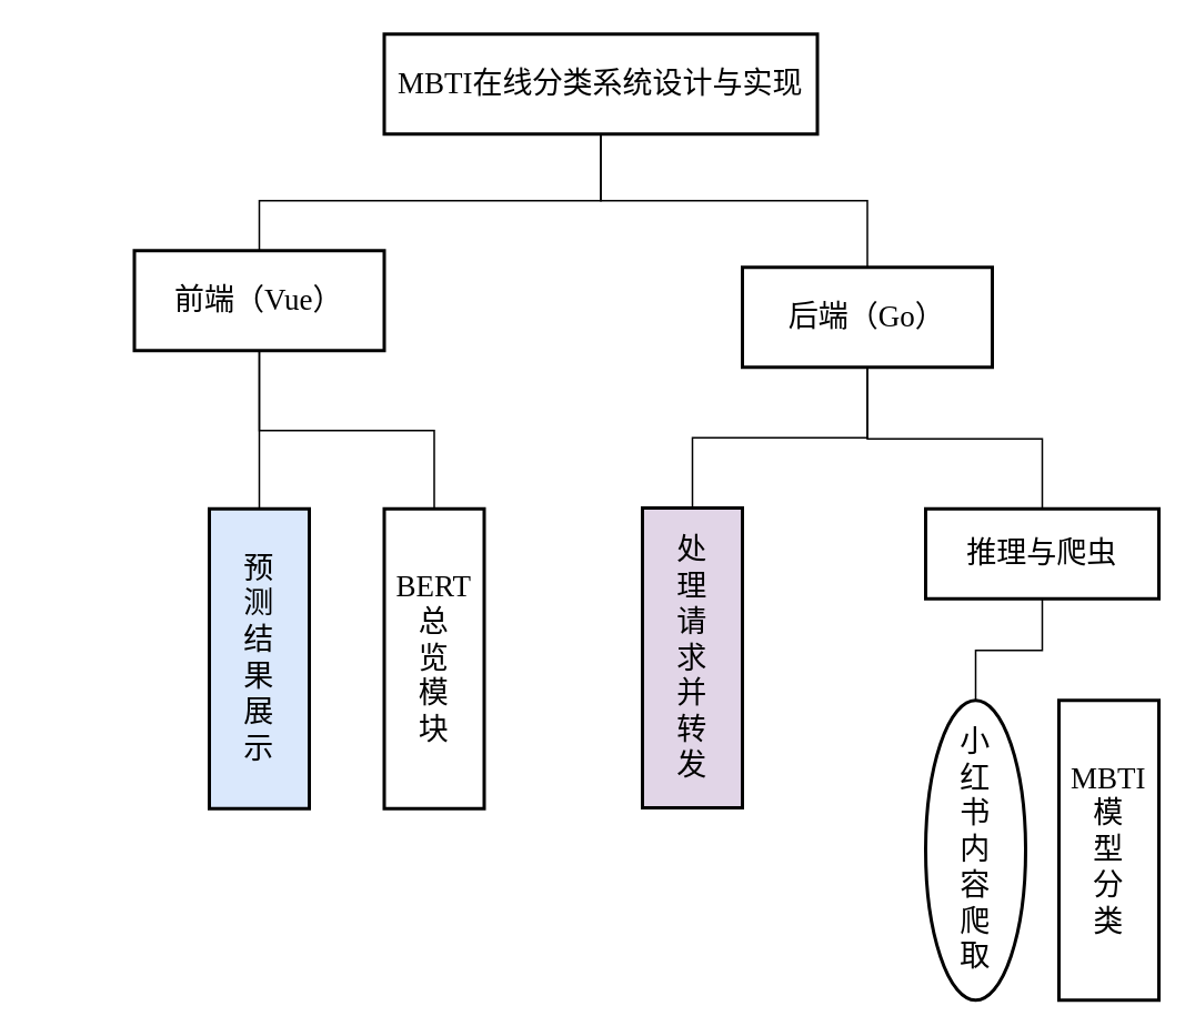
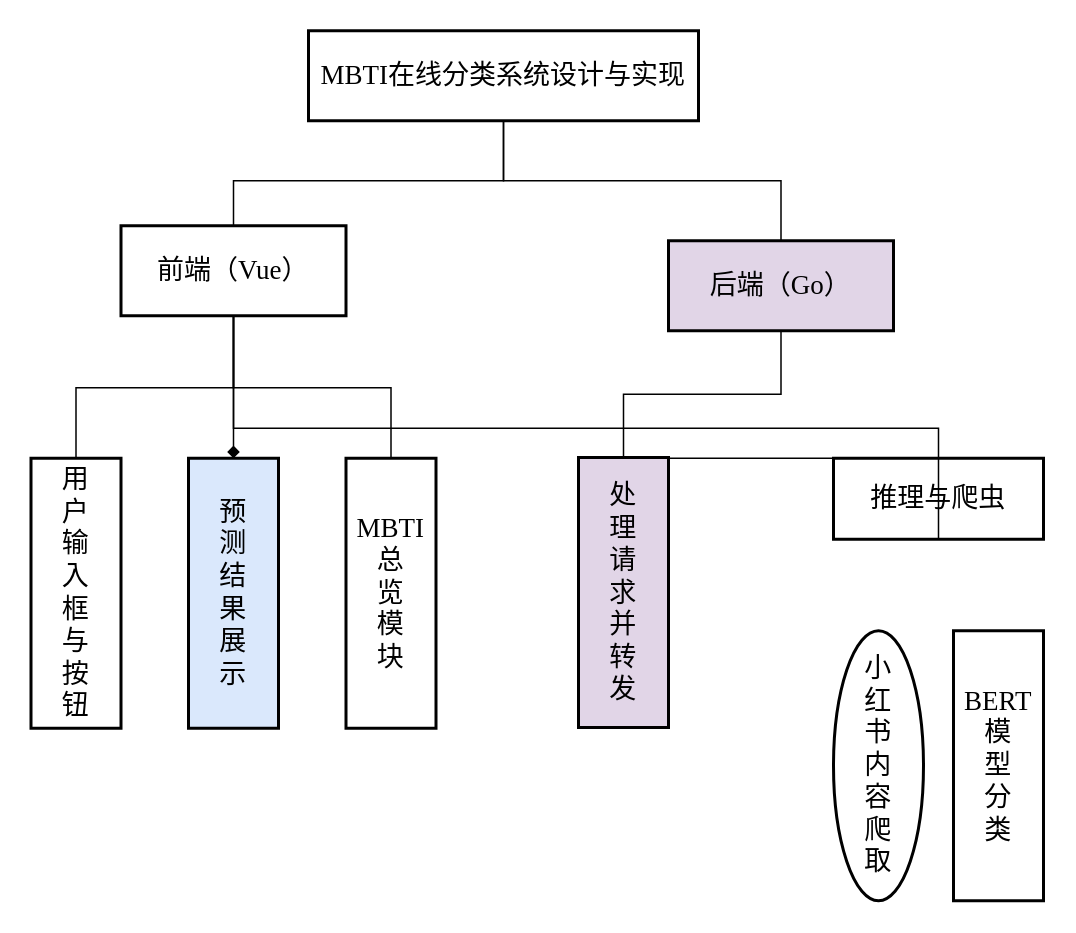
  <mxCell id="0" />
  <mxCell id="1" parent="0" />
- <mxCell id="2" value="MBTI在线分类系统设计与实现" style="whiteSpace=wrap;strokeWidth=2;fontFamily=SimSun;fontSize=18;" vertex="1" parent="1"><mxGeometry x="230" y="20" width="260" height="60" as="geometry" /></mxCell>
+ <mxCell id="2" value="MBTI在线分类系统设计与实现" style="whiteSpace=wrap;strokeWidth=2;fontFamily=SimSun;fontSize=18;" vertex="1" parent="1"><mxGeometry x="205" y="20" width="260" height="60" as="geometry" /></mxCell>
  <mxCell id="3" value="前端（Vue）" style="whiteSpace=wrap;strokeWidth=2;fontFamily=SimSun;fontSize=18;" vertex="1" parent="1"><mxGeometry x="80" y="150" width="150" height="60" as="geometry" /></mxCell>
- <mxCell id="4" value="后端（Go）" style="whiteSpace=wrap;strokeWidth=2;fontFamily=SimSun;fontSize=18;" vertex="1" parent="1"><mxGeometry x="445" y="160" width="150" height="60" as="geometry" /></mxCell>
+ <mxCell id="4" value="后端（Go）" style="whiteSpace=wrap;strokeWidth=2;fontFamily=SimSun;fontSize=18;fillColor=#e1d5e7;" vertex="1" parent="1"><mxGeometry x="445" y="160" width="150" height="60" as="geometry" /></mxCell>
+ <mxCell id="5" value="用&lt;br&gt;户&lt;br&gt;输&lt;br&gt;入&lt;br&gt;框&lt;br&gt;与&lt;br&gt;按&lt;br&gt;钮" style="strokeWidth=2;fontFamily=SimSun;fontSize=18;horizontal=1;whiteSpace=wrap;labelBackgroundColor=none;html=1;spacing=0;" vertex="1" parent="1"><mxGeometry x="20" y="305" width="60" height="180" as="geometry" /></mxCell>
  <mxCell id="6" value="预&#10;测&#10;结&#10;果&#10;展&#10;示" style="whiteSpace=wrap;strokeWidth=2;fontFamily=SimSun;fontSize=18;fillColor=#dae8fc;" vertex="1" parent="1"><mxGeometry x="125" y="305" width="60" height="180" as="geometry" /></mxCell>
- <mxCell id="7" value="BERT&#10;总&#10;览&#10;模&#10;块" style="whiteSpace=wrap;strokeWidth=2;fontFamily=SimSun;fontSize=18;" vertex="1" parent="1"><mxGeometry x="230" y="305" width="60" height="180" as="geometry" /></mxCell>
+ <mxCell id="7" value="MBTI&#10;总&#10;览&#10;模&#10;块" style="whiteSpace=wrap;strokeWidth=2;fontFamily=SimSun;fontSize=18;" vertex="1" parent="1"><mxGeometry x="230" y="305" width="60" height="180" as="geometry" /></mxCell>
  <mxCell id="8" style="edgeStyle=orthogonalEdgeStyle;rounded=0;orthogonalLoop=1;jettySize=auto;html=1;exitX=0.5;exitY=0;exitDx=0;exitDy=0;endArrow=none;startFill=0;entryX=0.5;entryY=1;entryDx=0;entryDy=0;fontFamily=SimSun;fontSize=18;" edge="1" parent="1" source="9" target="4"><mxGeometry relative="1" as="geometry"><mxPoint x="575" y="220" as="targetPoint" /></mxGeometry></mxCell>
  <mxCell id="9" value="处&#10;理&#10;请&#10;求&#10;并&#10;转&#10;发" style="whiteSpace=wrap;strokeWidth=2;fontFamily=SimSun;fontSize=18;fillColor=#e1d5e7;" vertex="1" parent="1"><mxGeometry x="385" y="304.5" width="60" height="180" as="geometry" /></mxCell>
- <mxCell id="10" style="edgeStyle=elbowEdgeStyle;rounded=0;orthogonalLoop=1;jettySize=auto;html=1;exitX=0.5;exitY=0;exitDx=0;exitDy=0;entryX=0.5;entryY=1;entryDx=0;entryDy=0;elbow=vertical;endArrow=none;startFill=0;fontFamily=SimSun;fontSize=18;" edge="1" parent="1" source="11" target="4"><mxGeometry relative="1" as="geometry" /></mxCell>
+ <mxCell id="10" style="edgeStyle=elbowEdgeStyle;rounded=0;orthogonalLoop=1;jettySize=auto;html=1;exitX=0.5;exitY=0;exitDx=0;exitDy=0;elbow=vertical;endArrow=none;startFill=0;fontFamily=SimSun;fontSize=18;" edge="1" parent="1" source="11" target="9"><mxGeometry relative="1" as="geometry" /></mxCell>
  <mxCell id="11" value="推理与爬虫" style="whiteSpace=wrap;strokeWidth=2;fontFamily=SimSun;fontSize=18;" vertex="1" parent="1"><mxGeometry x="555" y="305" width="140" height="54" as="geometry" /></mxCell>
  <mxCell id="12" value="小&#10;红&#10;书&#10;内&#10;容&#10;爬&#10;取" style="ellipse;whiteSpace=wrap;strokeWidth=2;fontFamily=SimSun;fontSize=18;imageHeight=24;arcSize=12;" vertex="1" parent="1"><mxGeometry x="555" y="420" width="60" height="180" as="geometry" /></mxCell>
- <mxCell id="13" value="MBTI&#10;模&#10;型&#10;分&#10;类" style="whiteSpace=wrap;strokeWidth=2;fontFamily=SimSun;fontSize=18;imageHeight=24;" vertex="1" parent="1"><mxGeometry x="635" y="420" width="60" height="180" as="geometry" /></mxCell>
+ <mxCell id="13" value="BERT&#10;模&#10;型&#10;分&#10;类" style="whiteSpace=wrap;strokeWidth=2;fontFamily=SimSun;fontSize=18;imageHeight=24;" vertex="1" parent="1"><mxGeometry x="635" y="420" width="60" height="180" as="geometry" /></mxCell>
  <mxCell id="14" value="" style="startArrow=none;endArrow=none;entryX=0.5;entryY=0;rounded=0;fontFamily=SimSun;fontSize=18;strokeColor=default;startFill=0;edgeStyle=elbowEdgeStyle;elbow=vertical;exitX=0.5;exitY=1;exitDx=0;exitDy=0;" edge="1" parent="1" source="2" target="3"><mxGeometry relative="1" as="geometry"><Array as="points"><mxPoint x="175" y="120" /></Array><mxPoint x="345" y="70" as="sourcePoint" /></mxGeometry></mxCell>
  <mxCell id="15" value="" style="startArrow=none;endArrow=none;entryX=0.5;entryY=0;rounded=0;fontFamily=SimSun;fontSize=18;strokeColor=default;startFill=0;edgeStyle=elbowEdgeStyle;elbow=vertical;exitX=0.5;exitY=1;exitDx=0;exitDy=0;" edge="1" parent="1" source="2" target="4"><mxGeometry relative="1" as="geometry"><mxPoint x="335" y="80" as="sourcePoint" /></mxGeometry></mxCell>
- <mxCell id="17" value="" style="startArrow=none;endArrow=none;exitX=0.5;exitY=1;entryX=0.5;entryY=0;rounded=0;fontFamily=SimSun;fontSize=18;strokeColor=default;startFill=0;" edge="1" parent="1" source="3" target="6"><mxGeometry relative="1" as="geometry" /></mxCell>
+ <mxCell id="16" value="" style="startArrow=none;endArrow=none;entryX=0.5;entryY=0;rounded=0;fontFamily=SimSun;fontSize=18;strokeColor=default;startFill=0;edgeStyle=elbowEdgeStyle;elbow=vertical;exitX=0.5;exitY=1;exitDx=0;exitDy=0;" edge="1" parent="1" source="3" target="5"><mxGeometry relative="1" as="geometry"><mxPoint x="110" y="220" as="sourcePoint" /></mxGeometry></mxCell>
+ <mxCell id="17" value="" style="startArrow=none;endArrow=diamond;exitX=0.5;exitY=1;entryX=0.5;entryY=0;rounded=0;fontFamily=SimSun;fontSize=18;strokeColor=default;startFill=0;" edge="1" parent="1" source="3" target="6"><mxGeometry relative="1" as="geometry" /></mxCell>
  <mxCell id="18" value="" style="startArrow=none;endArrow=none;entryX=0.5;entryY=0;rounded=0;fontFamily=SimSun;fontSize=18;strokeColor=default;startFill=0;edgeStyle=elbowEdgeStyle;elbow=vertical;exitX=0.5;exitY=1;exitDx=0;exitDy=0;" edge="1" parent="1" source="3" target="7"><mxGeometry relative="1" as="geometry"><mxPoint x="110" y="220" as="sourcePoint" /></mxGeometry></mxCell>
- <mxCell id="19" value="" style="startArrow=none;endArrow=none;entryX=0.5;entryY=0;rounded=0;fontFamily=SimSun;fontSize=18;strokeColor=default;startFill=0;edgeStyle=elbowEdgeStyle;elbow=vertical;exitX=0.5;exitY=1;exitDx=0;exitDy=0;" edge="1" parent="1" source="11" target="12"><mxGeometry relative="1" as="geometry"><mxPoint x="675" y="430" as="sourcePoint" /></mxGeometry></mxCell>
+ <mxCell id="19" value="" style="startArrow=none;endArrow=none;rounded=0;fontFamily=SimSun;fontSize=18;strokeColor=default;startFill=0;edgeStyle=elbowEdgeStyle;elbow=vertical;exitX=0.5;exitY=1;exitDx=0;exitDy=0;" edge="1" parent="1" source="11" target="3"><mxGeometry relative="1" as="geometry"><mxPoint x="675" y="430" as="sourcePoint" /></mxGeometry></mxCell>
